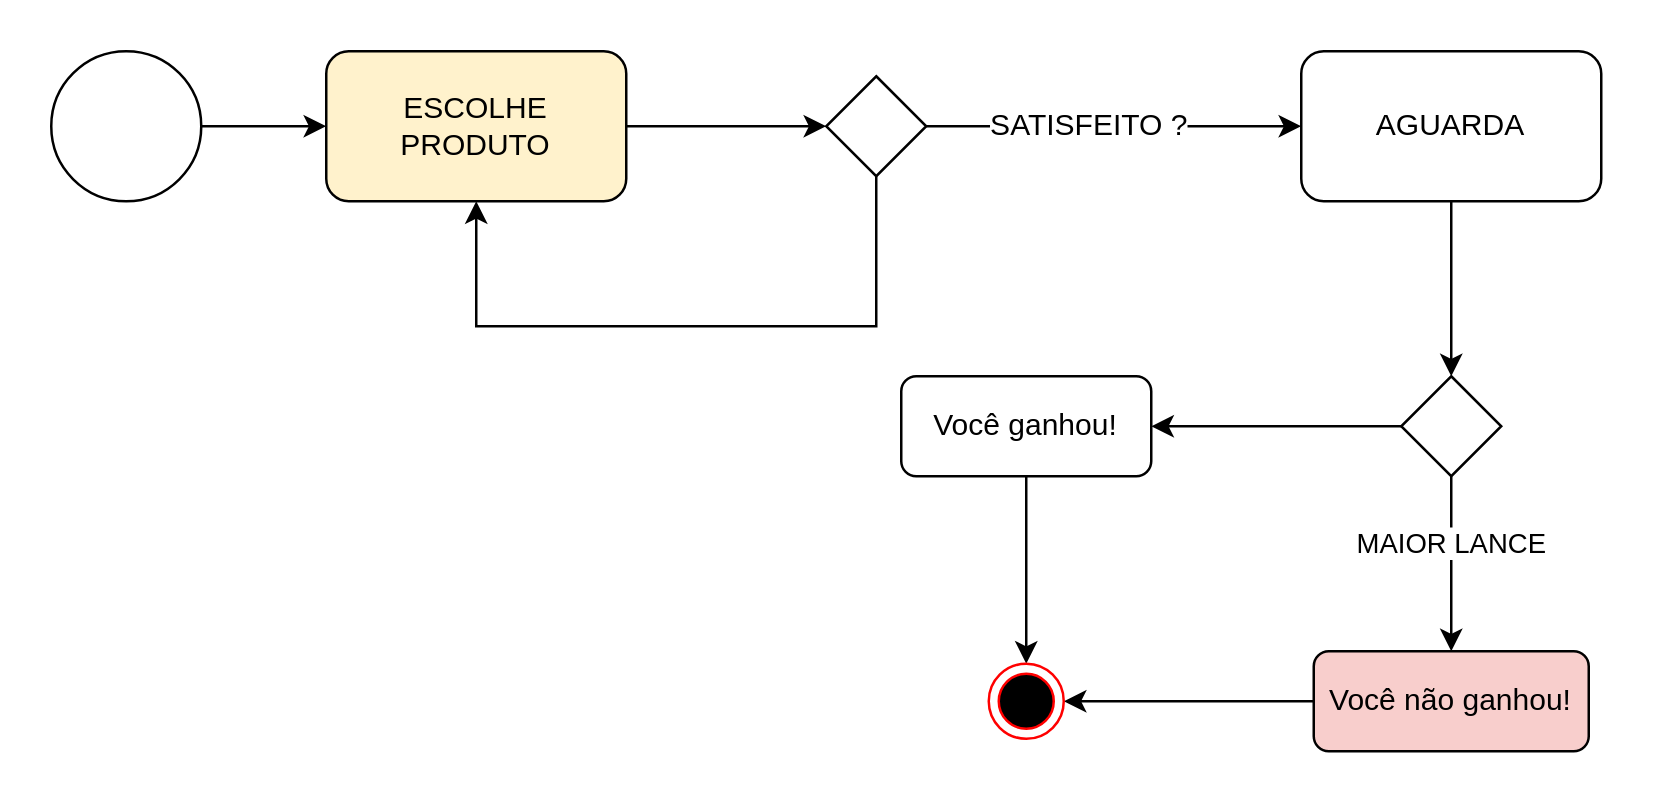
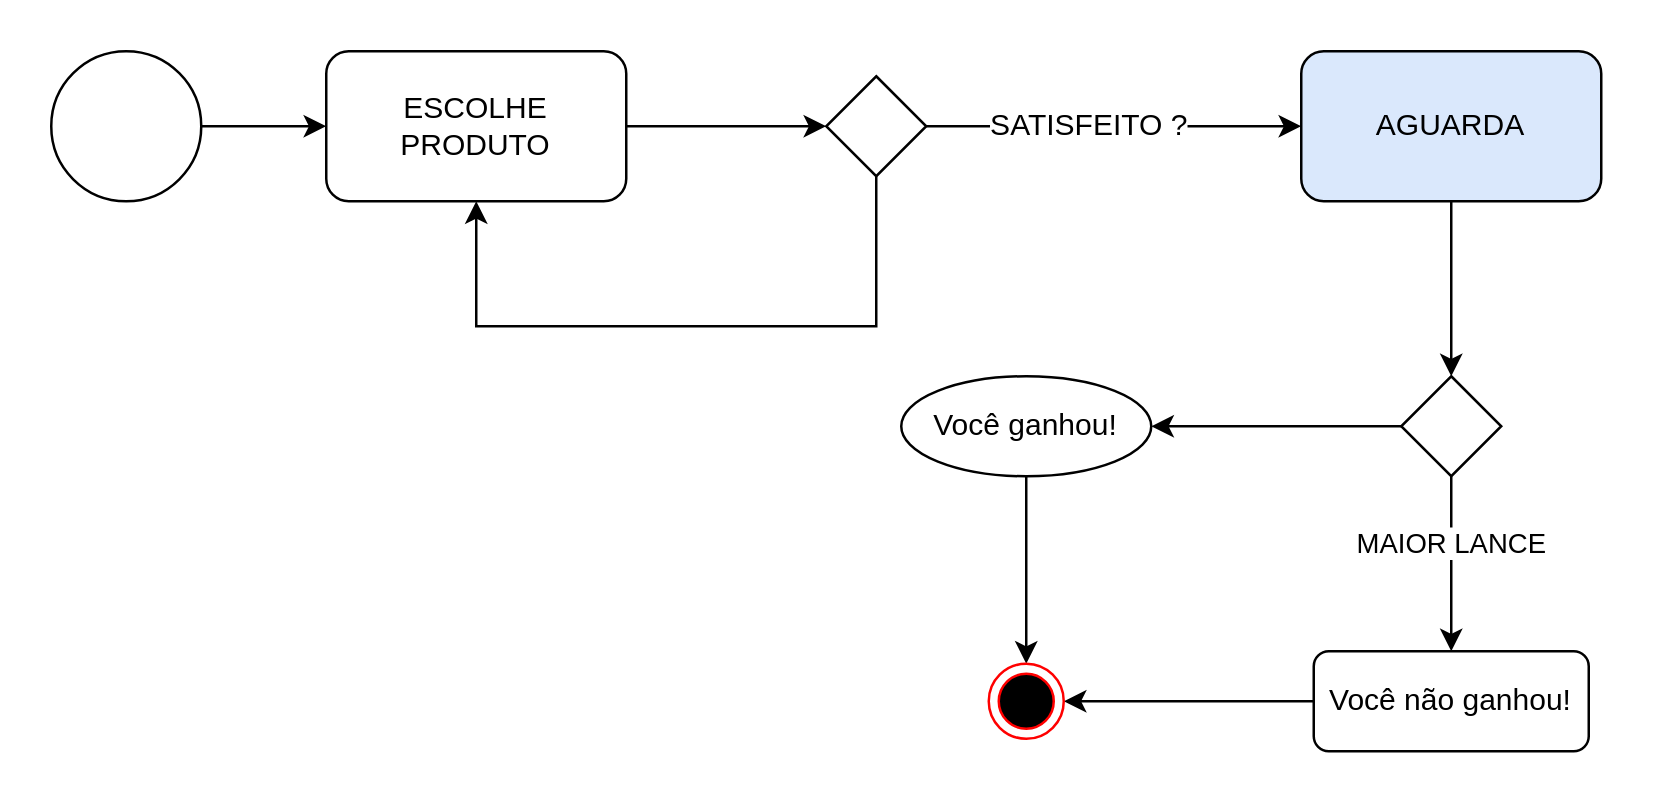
  <mxCell id="0" />
  <mxCell id="1" parent="0" />
  <mxCell id="2" style="edgeStyle=orthogonalEdgeStyle;rounded=0;orthogonalLoop=1;jettySize=auto;html=1;" edge="1" parent="1" source="3" target="5"><mxGeometry relative="1" as="geometry"><mxPoint x="130" y="50" as="targetPoint" /></mxGeometry></mxCell>
  <mxCell id="3" value="" style="ellipse;whiteSpace=wrap;html=1;" vertex="1" parent="1"><mxGeometry x="20" y="20" width="60" height="60" as="geometry" /></mxCell>
  <mxCell id="4" style="edgeStyle=orthogonalEdgeStyle;rounded=0;orthogonalLoop=1;jettySize=auto;html=1;" edge="1" parent="1" source="5" target="9"><mxGeometry relative="1" as="geometry"><mxPoint x="310" y="50" as="targetPoint" /></mxGeometry></mxCell>
- <mxCell id="5" value="ESCOLHE PRODUTO" style="rounded=1;whiteSpace=wrap;html=1;fillColor=#fff2cc;" vertex="1" parent="1"><mxGeometry x="130" y="20" width="120" height="60" as="geometry" /></mxCell>
+ <mxCell id="5" value="ESCOLHE PRODUTO" style="rounded=1;whiteSpace=wrap;html=1;" vertex="1" parent="1"><mxGeometry x="130" y="20" width="120" height="60" as="geometry" /></mxCell>
  <mxCell id="6" style="edgeStyle=orthogonalEdgeStyle;rounded=0;orthogonalLoop=1;jettySize=auto;html=1;" edge="1" parent="1" source="9"><mxGeometry relative="1" as="geometry"><mxPoint x="520" y="50" as="targetPoint" /></mxGeometry></mxCell>
  <mxCell id="7" value="&lt;font style=&quot;font-size: 12px&quot;&gt;SATISFEITO ?&lt;/font&gt;" style="edgeLabel;html=1;align=center;verticalAlign=middle;resizable=0;points=[];" vertex="1" connectable="0" parent="6"><mxGeometry x="-0.148" y="1" relative="1" as="geometry"><mxPoint as="offset" /></mxGeometry></mxCell>
  <mxCell id="8" style="edgeStyle=orthogonalEdgeStyle;rounded=0;orthogonalLoop=1;jettySize=auto;html=1;exitX=0.5;exitY=1;exitDx=0;exitDy=0;entryX=0.5;entryY=1;entryDx=0;entryDy=0;" edge="1" parent="1" source="9" target="5"><mxGeometry relative="1" as="geometry"><mxPoint x="190" y="130" as="targetPoint" /><mxPoint x="354" y="80" as="sourcePoint" /><Array as="points"><mxPoint x="350" y="130" /><mxPoint x="190" y="130" /></Array></mxGeometry></mxCell>
  <mxCell id="9" value="" style="rhombus;whiteSpace=wrap;html=1;" vertex="1" parent="1"><mxGeometry x="330" y="30" width="40" height="40" as="geometry" /></mxCell>
  <mxCell id="10" style="edgeStyle=orthogonalEdgeStyle;rounded=0;orthogonalLoop=1;jettySize=auto;html=1;entryX=0.5;entryY=0;entryDx=0;entryDy=0;" edge="1" parent="1" source="11" target="15"><mxGeometry relative="1" as="geometry"><mxPoint x="580" y="130" as="targetPoint" /></mxGeometry></mxCell>
- <mxCell id="11" value="AGUARDA" style="rounded=1;whiteSpace=wrap;html=1;" vertex="1" parent="1"><mxGeometry x="520" y="20" width="120" height="60" as="geometry" /></mxCell>
+ <mxCell id="11" value="AGUARDA" style="rounded=1;whiteSpace=wrap;html=1;fillColor=#dae8fc;" vertex="1" parent="1"><mxGeometry x="520" y="20" width="120" height="60" as="geometry" /></mxCell>
  <mxCell id="12" style="edgeStyle=orthogonalEdgeStyle;rounded=0;orthogonalLoop=1;jettySize=auto;html=1;entryX=1;entryY=0.5;entryDx=0;entryDy=0;" edge="1" parent="1" source="15" target="17"><mxGeometry relative="1" as="geometry"><mxPoint x="460" y="350" as="targetPoint" /></mxGeometry></mxCell>
  <mxCell id="13" style="edgeStyle=orthogonalEdgeStyle;rounded=0;orthogonalLoop=1;jettySize=auto;html=1;" edge="1" parent="1" source="15"><mxGeometry relative="1" as="geometry"><mxPoint x="580" y="260" as="targetPoint" /></mxGeometry></mxCell>
  <mxCell id="14" value="MAIOR LANCE" style="edgeLabel;html=1;align=center;verticalAlign=middle;resizable=0;points=[];" vertex="1" connectable="0" parent="13"><mxGeometry x="-0.274" y="-1" relative="1" as="geometry"><mxPoint as="offset" /></mxGeometry></mxCell>
  <mxCell id="15" value="" style="rhombus;whiteSpace=wrap;html=1;" vertex="1" parent="1"><mxGeometry x="560" y="150" width="40" height="40" as="geometry" /></mxCell>
  <mxCell id="16" style="edgeStyle=orthogonalEdgeStyle;rounded=0;orthogonalLoop=1;jettySize=auto;html=1;entryX=0.5;entryY=0;entryDx=0;entryDy=0;" edge="1" parent="1" source="17" target="20"><mxGeometry relative="1" as="geometry"><mxPoint x="410" y="250" as="targetPoint" /></mxGeometry></mxCell>
- <mxCell id="17" value="Você ganhou!" style="rounded=1;whiteSpace=wrap;html=1;" vertex="1" parent="1"><mxGeometry x="360" y="150" width="100" height="40" as="geometry" /></mxCell>
+ <mxCell id="17" value="Você ganhou!" style="ellipse;whiteSpace=wrap;html=1;" vertex="1" parent="1"><mxGeometry x="360" y="150" width="100" height="40" as="geometry" /></mxCell>
  <mxCell id="18" style="edgeStyle=orthogonalEdgeStyle;rounded=0;orthogonalLoop=1;jettySize=auto;html=1;entryX=1;entryY=0.5;entryDx=0;entryDy=0;" edge="1" parent="1" source="19" target="20"><mxGeometry relative="1" as="geometry" /></mxCell>
- <mxCell id="19" value="Você não ganhou!" style="rounded=1;whiteSpace=wrap;html=1;fillColor=#f8cecc;" vertex="1" parent="1"><mxGeometry x="525" y="260" width="110" height="40" as="geometry" /></mxCell>
+ <mxCell id="19" value="Você não ganhou!" style="rounded=1;whiteSpace=wrap;html=1;" vertex="1" parent="1"><mxGeometry x="525" y="260" width="110" height="40" as="geometry" /></mxCell>
  <mxCell id="20" value="" style="ellipse;html=1;shape=endState;fillColor=#000000;strokeColor=#ff0000;" vertex="1" parent="1"><mxGeometry x="395" y="265" width="30" height="30" as="geometry" /></mxCell>
